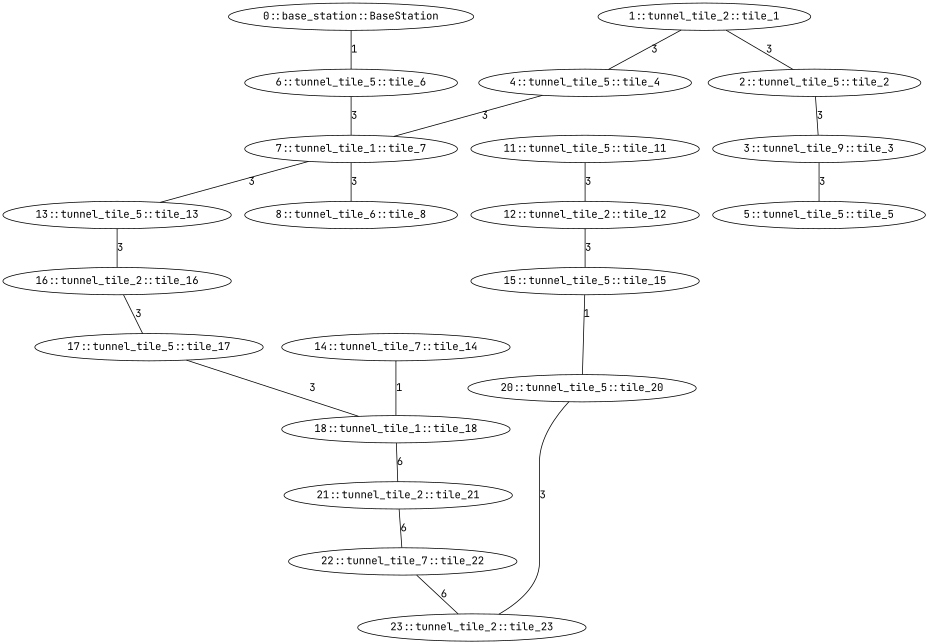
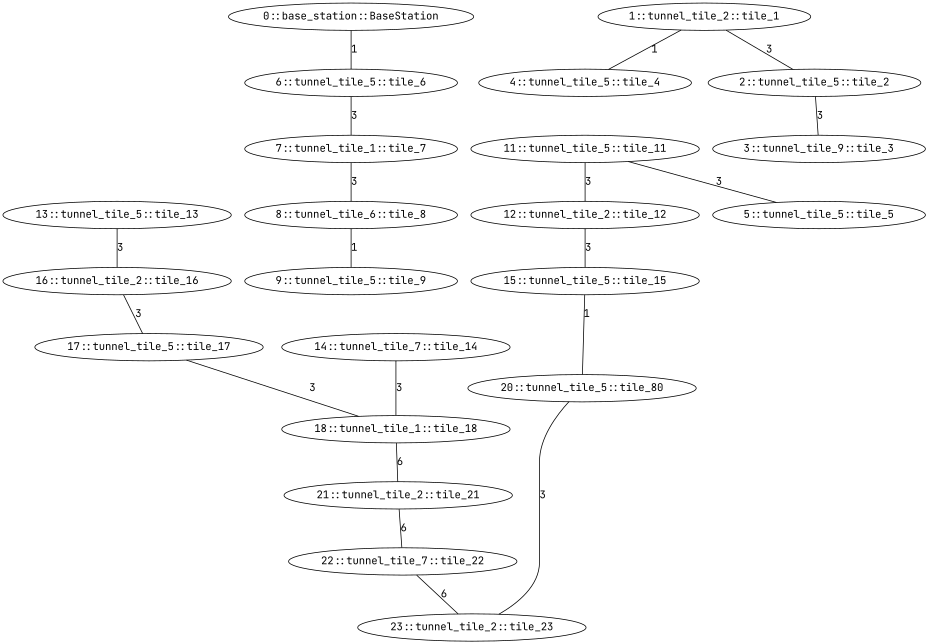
  graph {
    fontname="JetBrains Mono"
    node [fontname="JetBrains Mono"]
    edge [fontname="JetBrains Mono"]
    n1 [label="0::base_station::BaseStation"]
    n2 [label="6::tunnel_tile_5::tile_6"]
    n3 [label="7::tunnel_tile_1::tile_7"]
    n4 [label="1::tunnel_tile_2::tile_1"]
    n5 [label="2::tunnel_tile_5::tile_2"]
    n6 [label="4::tunnel_tile_5::tile_4"]
    n7 [label="3::tunnel_tile_9::tile_3"]
    n8 [label="5::tunnel_tile_5::tile_5"]
    n9 [label="8::tunnel_tile_6::tile_8"]
    n10 [label="13::tunnel_tile_5::tile_13"]
+   n11 [label="9::tunnel_tile_5::tile_9"]
    n12 [label="16::tunnel_tile_2::tile_16"]
    n13 [label="11::tunnel_tile_5::tile_11"]
    n14 [label="12::tunnel_tile_2::tile_12"]
    n15 [label="15::tunnel_tile_5::tile_15"]
-   n16 [label="20::tunnel_tile_5::tile_20"]
+   n16 [label="20::tunnel_tile_5::tile_80"]
    n17 [label="17::tunnel_tile_5::tile_17"]
    n18 [label="14::tunnel_tile_7::tile_14"]
    n19 [label="18::tunnel_tile_1::tile_18"]
    n20 [label="21::tunnel_tile_2::tile_21"]
    n21 [label="23::tunnel_tile_2::tile_23"]
    n22 [label="22::tunnel_tile_7::tile_22"]
    n1 -- n2 [label=1]
    n2 -- n3 [label=3]
    n3 -- n9 [label=3]
-   n3 -- n10 [label=3]
    n4 -- n5 [label=3]
-   n4 -- n6 [label=3]
+   n4 -- n6 [label=1]
    n5 -- n7 [label=3]
-   n6 -- n3 [label=3]
-   n7 -- n8 [label=3]
+   n13 -- n8 [label=3]
+   n9 -- n11 [label=1]
    n10 -- n12 [label=3]
    n12 -- n17 [label=3]
    n13 -- n14 [label=3]
    n14 -- n15 [label=3]
    n15 -- n16 [label=1]
    n16 -- n21 [label=3]
    n17 -- n19 [label=3]
-   n18 -- n19 [label=1]
+   n18 -- n19 [label=3]
    n19 -- n20 [label=6]
    n20 -- n22 [label=6]
    n22 -- n21 [label=6]
  }
